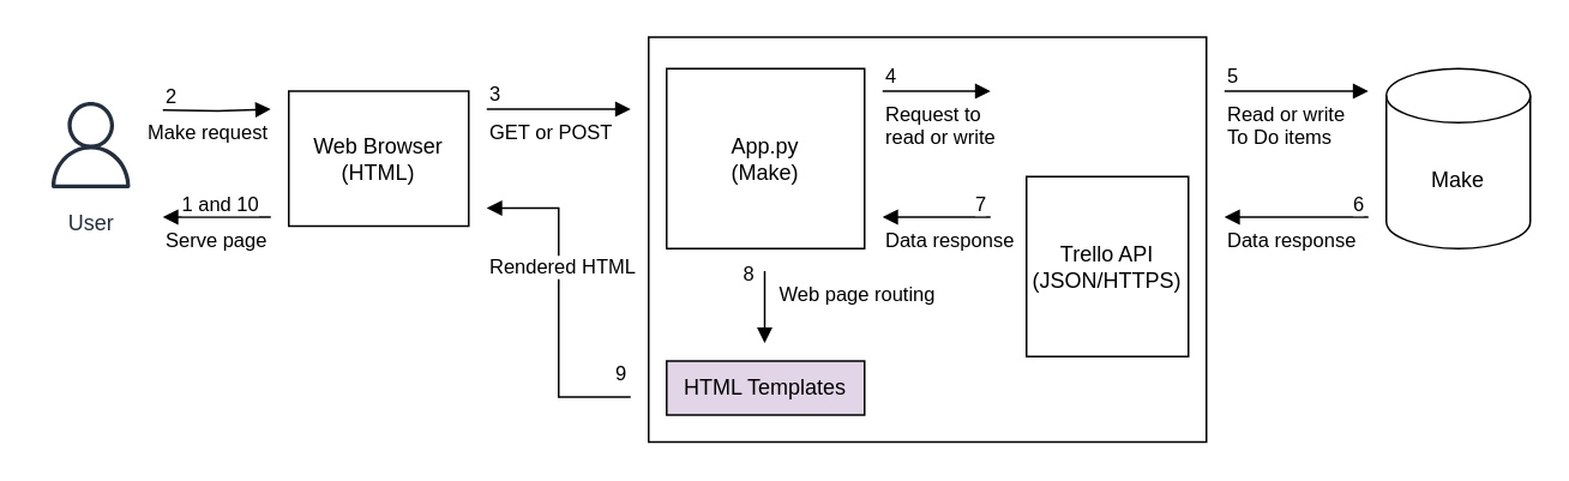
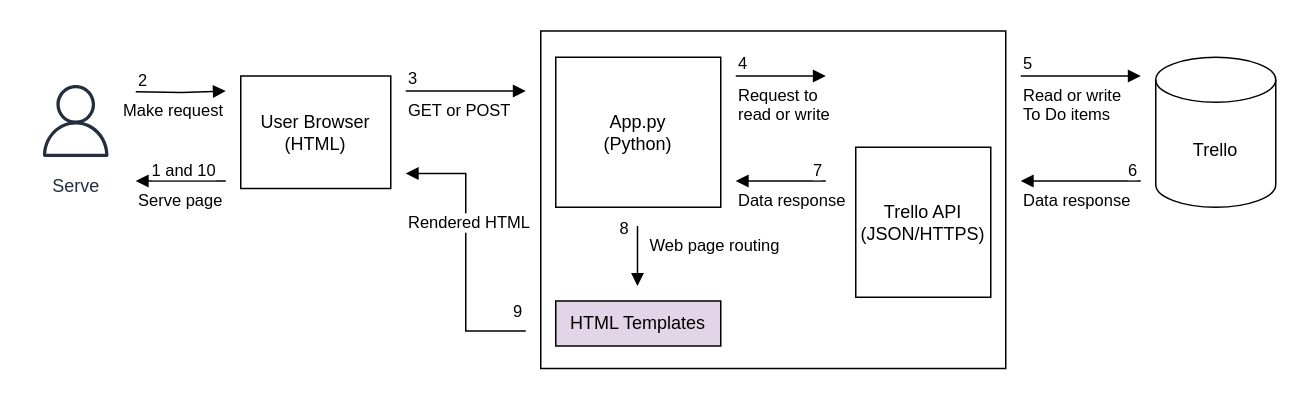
  <mxCell id="0" />
  <mxCell id="1" parent="0" />
- <mxCell id="2" value="User" style="sketch=0;outlineConnect=0;fontColor=#232F3E;gradientColor=none;strokeColor=#232F3E;fillColor=#ffffff;dashed=0;verticalLabelPosition=bottom;verticalAlign=top;align=center;html=1;fontSize=12;fontStyle=0;aspect=fixed;shape=mxgraph.aws4.resourceIcon;resIcon=mxgraph.aws4.user;" vertex="1" parent="1"><mxGeometry x="20" y="50" width="60" height="60" as="geometry" /></mxCell>
+ <mxCell id="2" value="Serve" style="sketch=0;outlineConnect=0;fontColor=#232F3E;gradientColor=none;strokeColor=#232F3E;fillColor=#ffffff;dashed=0;verticalLabelPosition=bottom;verticalAlign=top;align=center;html=1;fontSize=12;fontStyle=0;aspect=fixed;shape=mxgraph.aws4.resourceIcon;resIcon=mxgraph.aws4.user;" vertex="1" parent="1"><mxGeometry x="20" y="50" width="60" height="60" as="geometry" /></mxCell>
  <mxCell id="3" value="Make request" style="endArrow=block;endFill=1;html=1;edgeStyle=orthogonalEdgeStyle;align=left;verticalAlign=top;rounded=0;" edge="1" parent="1"><mxGeometry x="-1" y="10" relative="1" as="geometry"><mxPoint x="90" y="60.5" as="sourcePoint" /><mxPoint x="150" y="60" as="targetPoint" /><mxPoint x="-10" y="9" as="offset" /></mxGeometry></mxCell>
  <mxCell id="4" value="2" style="edgeLabel;resizable=0;html=1;align=left;verticalAlign=bottom;" connectable="0" vertex="1" parent="3"><mxGeometry x="-1" relative="1" as="geometry" /></mxCell>
  <mxCell id="5" value="" style="rounded=0;whiteSpace=wrap;html=1;" vertex="1" parent="1"><mxGeometry x="360" y="20" width="310" height="225" as="geometry" /></mxCell>
- <mxCell id="6" value="Make" style="shape=cylinder3;whiteSpace=wrap;html=1;boundedLbl=1;backgroundOutline=1;size=15;" vertex="1" parent="1"><mxGeometry x="770" y="37.5" width="80" height="100" as="geometry" /></mxCell>
- <mxCell id="7" value="Web Browser (HTML)" style="rounded=0;whiteSpace=wrap;html=1;" vertex="1" parent="1"><mxGeometry x="160" y="50" width="100" height="75" as="geometry" /></mxCell>
+ <mxCell id="6" value="Trello" style="shape=cylinder3;whiteSpace=wrap;html=1;boundedLbl=1;backgroundOutline=1;size=15;" vertex="1" parent="1"><mxGeometry x="770" y="37.5" width="80" height="100" as="geometry" /></mxCell>
+ <mxCell id="7" value="User Browser (HTML)" style="rounded=0;whiteSpace=wrap;html=1;" vertex="1" parent="1"><mxGeometry x="160" y="50" width="100" height="75" as="geometry" /></mxCell>
  <mxCell id="8" value="GET or POST" style="endArrow=block;endFill=1;html=1;edgeStyle=orthogonalEdgeStyle;align=left;verticalAlign=top;rounded=0;" edge="1" parent="1"><mxGeometry x="-1" relative="1" as="geometry"><mxPoint x="270" y="60" as="sourcePoint" /><mxPoint x="350" y="60" as="targetPoint" /></mxGeometry></mxCell>
  <mxCell id="9" value="3" style="edgeLabel;resizable=0;html=1;align=left;verticalAlign=bottom;" connectable="0" vertex="1" parent="8"><mxGeometry x="-1" relative="1" as="geometry" /></mxCell>
  <mxCell id="10" value="Rendered HTML" style="endArrow=block;endFill=1;html=1;edgeStyle=orthogonalEdgeStyle;align=left;verticalAlign=top;rounded=0;" edge="1" parent="1"><mxGeometry x="1" y="20" relative="1" as="geometry"><mxPoint x="350" y="220" as="sourcePoint" /><mxPoint x="270" y="115" as="targetPoint" /><Array as="points"><mxPoint x="310" y="220" /><mxPoint x="310" y="115" /></Array><mxPoint as="offset" /></mxGeometry></mxCell>
  <mxCell id="11" value="9" style="edgeLabel;resizable=0;html=1;align=left;verticalAlign=bottom;" connectable="0" vertex="1" parent="10"><mxGeometry x="-1" relative="1" as="geometry"><mxPoint x="-10" y="-5" as="offset" /></mxGeometry></mxCell>
  <mxCell id="12" value="Read or write&lt;br&gt;To Do items" style="endArrow=block;endFill=1;html=1;edgeStyle=orthogonalEdgeStyle;align=left;verticalAlign=top;rounded=0;" edge="1" parent="1"><mxGeometry x="-1" relative="1" as="geometry"><mxPoint x="680" y="50" as="sourcePoint" /><mxPoint x="760" y="50" as="targetPoint" /></mxGeometry></mxCell>
  <mxCell id="13" value="5" style="edgeLabel;resizable=0;html=1;align=left;verticalAlign=bottom;" connectable="0" vertex="1" parent="12"><mxGeometry x="-1" relative="1" as="geometry" /></mxCell>
  <mxCell id="14" value="Data response" style="endArrow=block;endFill=1;html=1;edgeStyle=orthogonalEdgeStyle;align=left;verticalAlign=top;rounded=0;" edge="1" parent="1"><mxGeometry x="1" relative="1" as="geometry"><mxPoint x="760" y="120" as="sourcePoint" /><mxPoint x="680" y="120" as="targetPoint" /><mxPoint as="offset" /></mxGeometry></mxCell>
  <mxCell id="15" value="6" style="edgeLabel;resizable=0;html=1;align=left;verticalAlign=bottom;" connectable="0" vertex="1" parent="14"><mxGeometry x="-1" relative="1" as="geometry"><mxPoint x="-10" y="1" as="offset" /></mxGeometry></mxCell>
  <mxCell id="16" value="HTML Templates" style="rounded=0;whiteSpace=wrap;html=1;fillColor=#e1d5e7;" vertex="1" parent="1"><mxGeometry x="370" y="200" width="110" height="30" as="geometry" /></mxCell>
  <mxCell id="17" value="Trello API&lt;br&gt;(JSON/HTTPS)" style="rounded=0;whiteSpace=wrap;html=1;" vertex="1" parent="1"><mxGeometry x="570" y="97.5" width="90" height="100" as="geometry" /></mxCell>
- <mxCell id="18" value="App.py&lt;br&gt;(Make)" style="rounded=0;whiteSpace=wrap;html=1;" vertex="1" parent="1"><mxGeometry x="370" y="37.5" width="110" height="100" as="geometry" /></mxCell>
+ <mxCell id="18" value="App.py&lt;br&gt;(Python)" style="rounded=0;whiteSpace=wrap;html=1;" vertex="1" parent="1"><mxGeometry x="370" y="37.5" width="110" height="100" as="geometry" /></mxCell>
  <mxCell id="19" value="Serve page" style="endArrow=block;endFill=1;html=1;edgeStyle=orthogonalEdgeStyle;align=left;verticalAlign=top;rounded=0;" edge="1" parent="1"><mxGeometry x="1" relative="1" as="geometry"><mxPoint x="150" y="120" as="sourcePoint" /><mxPoint x="90" y="120" as="targetPoint" /><mxPoint as="offset" /></mxGeometry></mxCell>
  <mxCell id="20" value="1 and 10" style="edgeLabel;resizable=0;html=1;align=left;verticalAlign=bottom;" connectable="0" vertex="1" parent="19"><mxGeometry x="-1" relative="1" as="geometry"><mxPoint x="-51" y="1" as="offset" /></mxGeometry></mxCell>
  <mxCell id="21" value="Request to &lt;br&gt;read or write" style="endArrow=block;endFill=1;html=1;edgeStyle=orthogonalEdgeStyle;align=left;verticalAlign=top;rounded=0;movable=1;resizable=1;rotatable=1;deletable=1;editable=1;locked=0;connectable=1;" edge="1" parent="1"><mxGeometry x="-1" relative="1" as="geometry"><mxPoint x="490" y="50" as="sourcePoint" /><mxPoint x="550" y="50" as="targetPoint" /><mxPoint as="offset" /></mxGeometry></mxCell>
  <mxCell id="22" value="4" style="edgeLabel;resizable=0;html=1;align=left;verticalAlign=bottom;" connectable="0" vertex="1" parent="21"><mxGeometry x="-1" relative="1" as="geometry" /></mxCell>
  <mxCell id="23" value="Data response" style="endArrow=block;endFill=1;html=1;edgeStyle=orthogonalEdgeStyle;align=left;verticalAlign=top;rounded=0;" edge="1" parent="1"><mxGeometry x="1" relative="1" as="geometry"><mxPoint x="550" y="120" as="sourcePoint" /><mxPoint x="490" y="120" as="targetPoint" /><mxPoint as="offset" /></mxGeometry></mxCell>
  <mxCell id="24" value="7" style="edgeLabel;resizable=0;html=1;align=left;verticalAlign=bottom;" connectable="0" vertex="1" parent="23"><mxGeometry x="-1" relative="1" as="geometry"><mxPoint x="-10" y="1" as="offset" /></mxGeometry></mxCell>
  <mxCell id="25" value="Web page routing" style="endArrow=block;endFill=1;html=1;edgeStyle=orthogonalEdgeStyle;align=left;verticalAlign=top;rounded=0;" edge="1" parent="1"><mxGeometry x="-1" y="6" relative="1" as="geometry"><mxPoint x="424.5" y="150" as="sourcePoint" /><mxPoint x="424.5" y="190" as="targetPoint" /><mxPoint as="offset" /></mxGeometry></mxCell>
  <mxCell id="26" value="8" style="edgeLabel;resizable=0;html=1;align=left;verticalAlign=bottom;" connectable="0" vertex="1" parent="25"><mxGeometry x="-1" relative="1" as="geometry"><mxPoint x="-14" y="10" as="offset" /></mxGeometry></mxCell>
